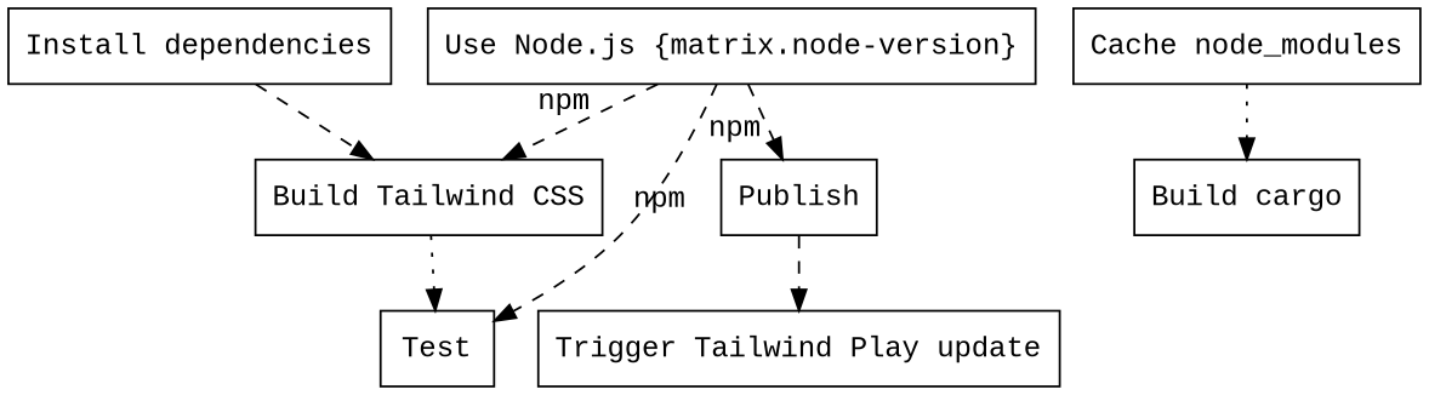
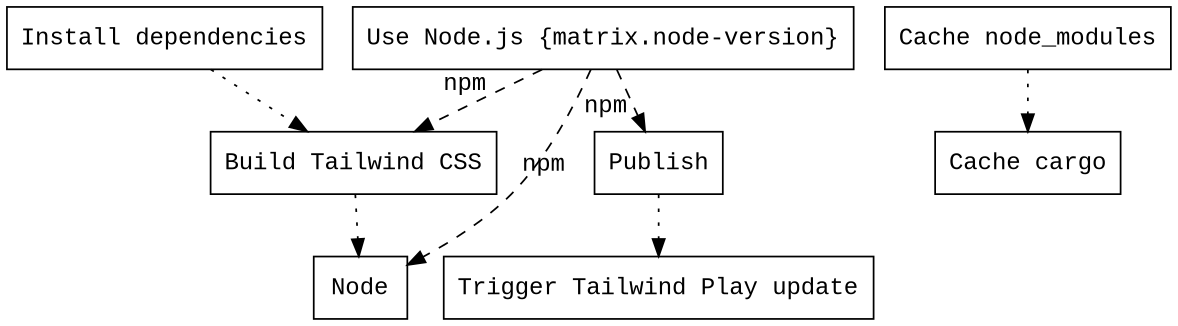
  digraph {
    fontname="Liberation Mono"
    node [fontname="Liberation Mono" shape=rect]
    edge [fontname="Liberation Mono" style=dotted]
    "Use Node.js {matrix.node-version}"
    "Build Tailwind CSS"
-   Test
+   Test [label="Node"]
    Publish
    "Install dependencies"
    "Cache node_modules"
-   "Cache cargo" [label="Build cargo"]
+   "Cache cargo"
    "Trigger Tailwind Play update"
    "Use Node.js {matrix.node-version}" -> "Build Tailwind CSS" [style=dashed xlabel=npm]
    "Use Node.js {matrix.node-version}" -> Test [style=dashed xlabel=npm]
    "Use Node.js {matrix.node-version}" -> Publish [style=dashed xlabel=npm]
    "Build Tailwind CSS" -> Test
-   Publish -> "Trigger Tailwind Play update" [style=dashed]
-   "Install dependencies" -> "Build Tailwind CSS" [style=dashed]
+   Publish -> "Trigger Tailwind Play update"
+   "Install dependencies" -> "Build Tailwind CSS"
    "Cache node_modules" -> "Cache cargo"
  }
